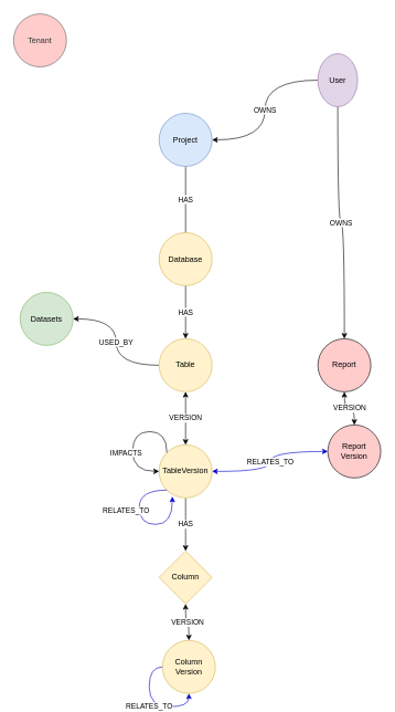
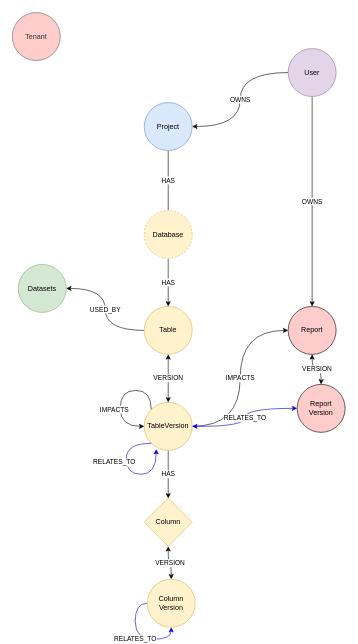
  <mxCell id="0" />
  <mxCell id="1" parent="0" />
  <mxCell id="2" value="Tenant" style="ellipse;whiteSpace=wrap;html=1;aspect=fixed;strokeColor=#666666;fontColor=#333333;fillColor=#FFCCCC;" vertex="1" parent="1"><mxGeometry x="20" y="20" width="80" height="80" as="geometry" /></mxCell>
  <mxCell id="3" value="HAS" style="edgeStyle=orthogonalEdgeStyle;curved=1;rounded=0;orthogonalLoop=1;jettySize=auto;html=1;exitX=0.5;exitY=1;exitDx=0;exitDy=0;entryX=0.5;entryY=0;entryDx=0;entryDy=0;endArrow=none;" edge="1" parent="1" source="4" target="7"><mxGeometry relative="1" as="geometry" /></mxCell>
  <mxCell id="4" value="Project" style="ellipse;whiteSpace=wrap;html=1;aspect=fixed;fillColor=#dae8fc;strokeColor=#6c8ebf;" vertex="1" parent="1"><mxGeometry x="240" y="170" width="80" height="80" as="geometry" /></mxCell>
  <mxCell id="5" value="Datasets" style="ellipse;whiteSpace=wrap;html=1;aspect=fixed;fillColor=#d5e8d4;strokeColor=#82b366;" vertex="1" parent="1"><mxGeometry x="30" y="440" width="80" height="80" as="geometry" /></mxCell>
  <mxCell id="6" value="HAS" style="edgeStyle=orthogonalEdgeStyle;curved=1;rounded=0;orthogonalLoop=1;jettySize=auto;html=1;exitX=0.5;exitY=1;exitDx=0;exitDy=0;entryX=0.5;entryY=0;entryDx=0;entryDy=0;" edge="1" parent="1" source="7" target="10"><mxGeometry relative="1" as="geometry" /></mxCell>
- <mxCell id="7" value="Database" style="ellipse;whiteSpace=wrap;html=1;aspect=fixed;fillColor=#fff2cc;strokeColor=#d6b656;" vertex="1" parent="1"><mxGeometry x="240" y="350" width="80" height="80" as="geometry" /></mxCell>
+ <mxCell id="7" value="Database" style="ellipse;whiteSpace=wrap;html=1;aspect=fixed;fillColor=#fff2cc;strokeColor=#d6b656;dashed=1;" vertex="1" parent="1"><mxGeometry x="240" y="350" width="80" height="80" as="geometry" /></mxCell>
  <mxCell id="8" value="VERSION" style="edgeStyle=orthogonalEdgeStyle;curved=1;rounded=0;orthogonalLoop=1;jettySize=auto;html=1;exitX=0.5;exitY=1;exitDx=0;exitDy=0;entryX=0.5;entryY=0;entryDx=0;entryDy=0;startArrow=classic;startFill=1;" edge="1" parent="1" source="10" target="14"><mxGeometry relative="1" as="geometry" /></mxCell>
  <mxCell id="9" value="USED_BY" style="edgeStyle=orthogonalEdgeStyle;curved=1;rounded=0;orthogonalLoop=1;jettySize=auto;html=1;exitX=0;exitY=0.5;exitDx=0;exitDy=0;entryX=1;entryY=0.5;entryDx=0;entryDy=0;startArrow=none;startFill=0;" edge="1" parent="1" source="10" target="5"><mxGeometry relative="1" as="geometry" /></mxCell>
  <mxCell id="10" value="Table" style="ellipse;whiteSpace=wrap;html=1;aspect=fixed;fillColor=#fff2cc;strokeColor=#d6b656;" vertex="1" parent="1"><mxGeometry x="240" y="510" width="80" height="80" as="geometry" /></mxCell>
  <mxCell id="11" value="HAS" style="edgeStyle=orthogonalEdgeStyle;curved=1;rounded=0;orthogonalLoop=1;jettySize=auto;html=1;exitX=0.5;exitY=1;exitDx=0;exitDy=0;entryX=0.5;entryY=0;entryDx=0;entryDy=0;" edge="1" parent="1" source="14" target="16"><mxGeometry relative="1" as="geometry" /></mxCell>
+ <mxCell id="12" value="IMPACTS" style="edgeStyle=orthogonalEdgeStyle;curved=1;rounded=0;orthogonalLoop=1;jettySize=auto;html=1;exitX=1;exitY=0.5;exitDx=0;exitDy=0;entryX=0;entryY=0.5;entryDx=0;entryDy=0;startArrow=none;startFill=0;" edge="1" parent="1" source="14" target="23"><mxGeometry relative="1" as="geometry" /></mxCell>
  <mxCell id="13" value="RELATES_TO" style="edgeStyle=orthogonalEdgeStyle;curved=1;rounded=0;orthogonalLoop=1;jettySize=auto;html=1;entryX=0;entryY=0.5;entryDx=0;entryDy=0;startArrow=classic;startFill=1;strokeColor=#0000CC;" edge="1" parent="1" target="24"><mxGeometry relative="1" as="geometry"><mxPoint x="320" y="710" as="sourcePoint" /></mxGeometry></mxCell>
  <mxCell id="14" value="TableVersion" style="ellipse;whiteSpace=wrap;html=1;aspect=fixed;fillColor=#fff2cc;strokeColor=#d6b656;" vertex="1" parent="1"><mxGeometry x="240" y="670" width="80" height="80" as="geometry" /></mxCell>
  <mxCell id="15" value="VERSION" style="edgeStyle=orthogonalEdgeStyle;curved=1;rounded=0;orthogonalLoop=1;jettySize=auto;html=1;exitX=0.5;exitY=1;exitDx=0;exitDy=0;entryX=0.5;entryY=0;entryDx=0;entryDy=0;startArrow=classic;startFill=1;" edge="1" parent="1" source="16" target="17"><mxGeometry relative="1" as="geometry" /></mxCell>
  <mxCell id="16" value="Column" style="rhombus;whiteSpace=wrap;html=1;aspect=fixed;fillColor=#fff2cc;strokeColor=#d6b656;" vertex="1" parent="1"><mxGeometry x="240" y="830" width="80" height="80" as="geometry" /></mxCell>
  <mxCell id="17" value="&lt;div&gt;Column&lt;/div&gt;&lt;div&gt;Version&lt;/div&gt;" style="ellipse;whiteSpace=wrap;html=1;aspect=fixed;fillColor=#fff2cc;strokeColor=#d6b656;" vertex="1" parent="1"><mxGeometry x="245" y="965" width="80" height="80" as="geometry" /></mxCell>
  <mxCell id="18" value="IMPACTS" style="edgeStyle=orthogonalEdgeStyle;curved=1;rounded=0;orthogonalLoop=1;jettySize=auto;html=1;exitX=0;exitY=0;exitDx=0;exitDy=0;entryX=0;entryY=0.5;entryDx=0;entryDy=0;" edge="1" parent="1" source="14" target="14"><mxGeometry x="0.25" y="-10" relative="1" as="geometry"><Array as="points"><mxPoint x="252" y="650" /><mxPoint x="200" y="650" /><mxPoint x="200" y="710" /></Array><mxPoint as="offset" /></mxGeometry></mxCell>
  <mxCell id="19" value="OWNS" style="edgeStyle=orthogonalEdgeStyle;curved=1;rounded=0;orthogonalLoop=1;jettySize=auto;html=1;exitX=0;exitY=0.5;exitDx=0;exitDy=0;entryX=1;entryY=0.5;entryDx=0;entryDy=0;startArrow=none;startFill=0;" edge="1" parent="1" source="21" target="4"><mxGeometry relative="1" as="geometry" /></mxCell>
  <mxCell id="20" value="OWNS" style="edgeStyle=orthogonalEdgeStyle;curved=1;rounded=0;orthogonalLoop=1;jettySize=auto;html=1;exitX=0.5;exitY=1;exitDx=0;exitDy=0;entryX=0.5;entryY=0;entryDx=0;entryDy=0;startArrow=none;startFill=0;" edge="1" parent="1" source="21" target="23"><mxGeometry relative="1" as="geometry" /></mxCell>
- <mxCell id="21" value="User" style="ellipse;whiteSpace=wrap;html=1;aspect=fixed;fillColor=#e1d5e7;strokeColor=#9673a6;" vertex="1" parent="1"><mxGeometry x="480" y="80" width="60" height="80" as="geometry" /></mxCell>
+ <mxCell id="21" value="User" style="ellipse;whiteSpace=wrap;html=1;aspect=fixed;fillColor=#e1d5e7;strokeColor=#9673a6;" vertex="1" parent="1"><mxGeometry x="480" y="80" width="80" height="80" as="geometry" /></mxCell>
  <mxCell id="22" value="VERSION" style="edgeStyle=orthogonalEdgeStyle;curved=1;rounded=0;orthogonalLoop=1;jettySize=auto;html=1;exitX=0.5;exitY=1;exitDx=0;exitDy=0;entryX=0.5;entryY=0;entryDx=0;entryDy=0;startArrow=classic;startFill=1;" edge="1" parent="1" source="23" target="24"><mxGeometry relative="1" as="geometry" /></mxCell>
  <mxCell id="23" value="Report" style="ellipse;whiteSpace=wrap;html=1;aspect=fixed;fillColor=#FFCCCC;" vertex="1" parent="1"><mxGeometry x="480" y="510" width="80" height="80" as="geometry" /></mxCell>
  <mxCell id="24" value="&lt;div&gt;Report&lt;/div&gt;Version" style="ellipse;whiteSpace=wrap;html=1;aspect=fixed;fillColor=#FFCCCC;" vertex="1" parent="1"><mxGeometry x="495" y="640" width="80" height="80" as="geometry" /></mxCell>
  <mxCell id="25" value="RELATES_TO" style="edgeStyle=orthogonalEdgeStyle;curved=1;rounded=0;orthogonalLoop=1;jettySize=auto;html=1;exitX=0;exitY=1;exitDx=0;exitDy=0;entryX=0.25;entryY=0.975;entryDx=0;entryDy=0;startArrow=none;startFill=0;strokeColor=#0000CC;entryPerimeter=0;" edge="1" parent="1" source="14" target="14"><mxGeometry x="-0.208" y="-20" relative="1" as="geometry"><Array as="points"><mxPoint x="210" y="738" /><mxPoint x="210" y="790" /><mxPoint x="260" y="790" /></Array><mxPoint as="offset" /></mxGeometry></mxCell>
  <mxCell id="26" value="RELATES_TO" style="edgeStyle=orthogonalEdgeStyle;curved=1;rounded=0;orthogonalLoop=1;jettySize=auto;html=1;exitX=0;exitY=0.5;exitDx=0;exitDy=0;entryX=0.5;entryY=1;entryDx=0;entryDy=0;startArrow=none;startFill=0;strokeColor=#0000CC;" edge="1" parent="1" source="17" target="17"><mxGeometry relative="1" as="geometry" /></mxCell>
